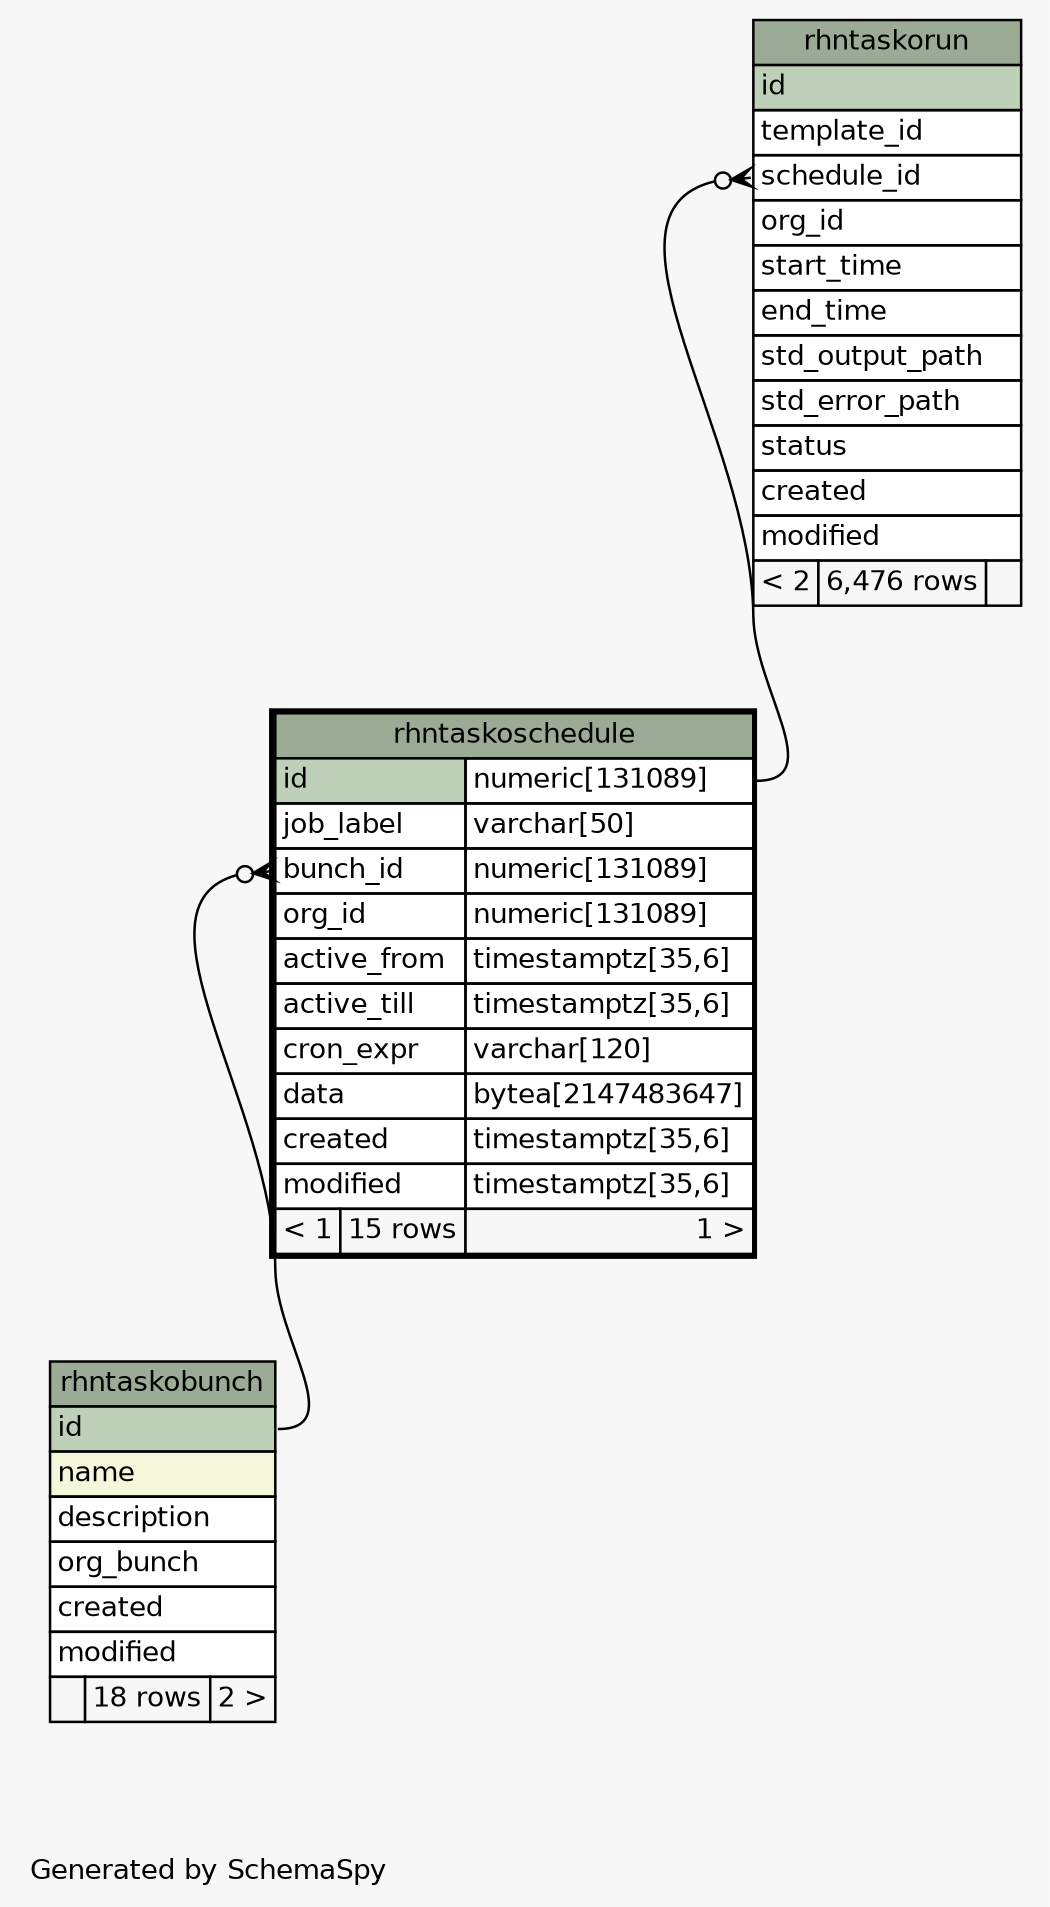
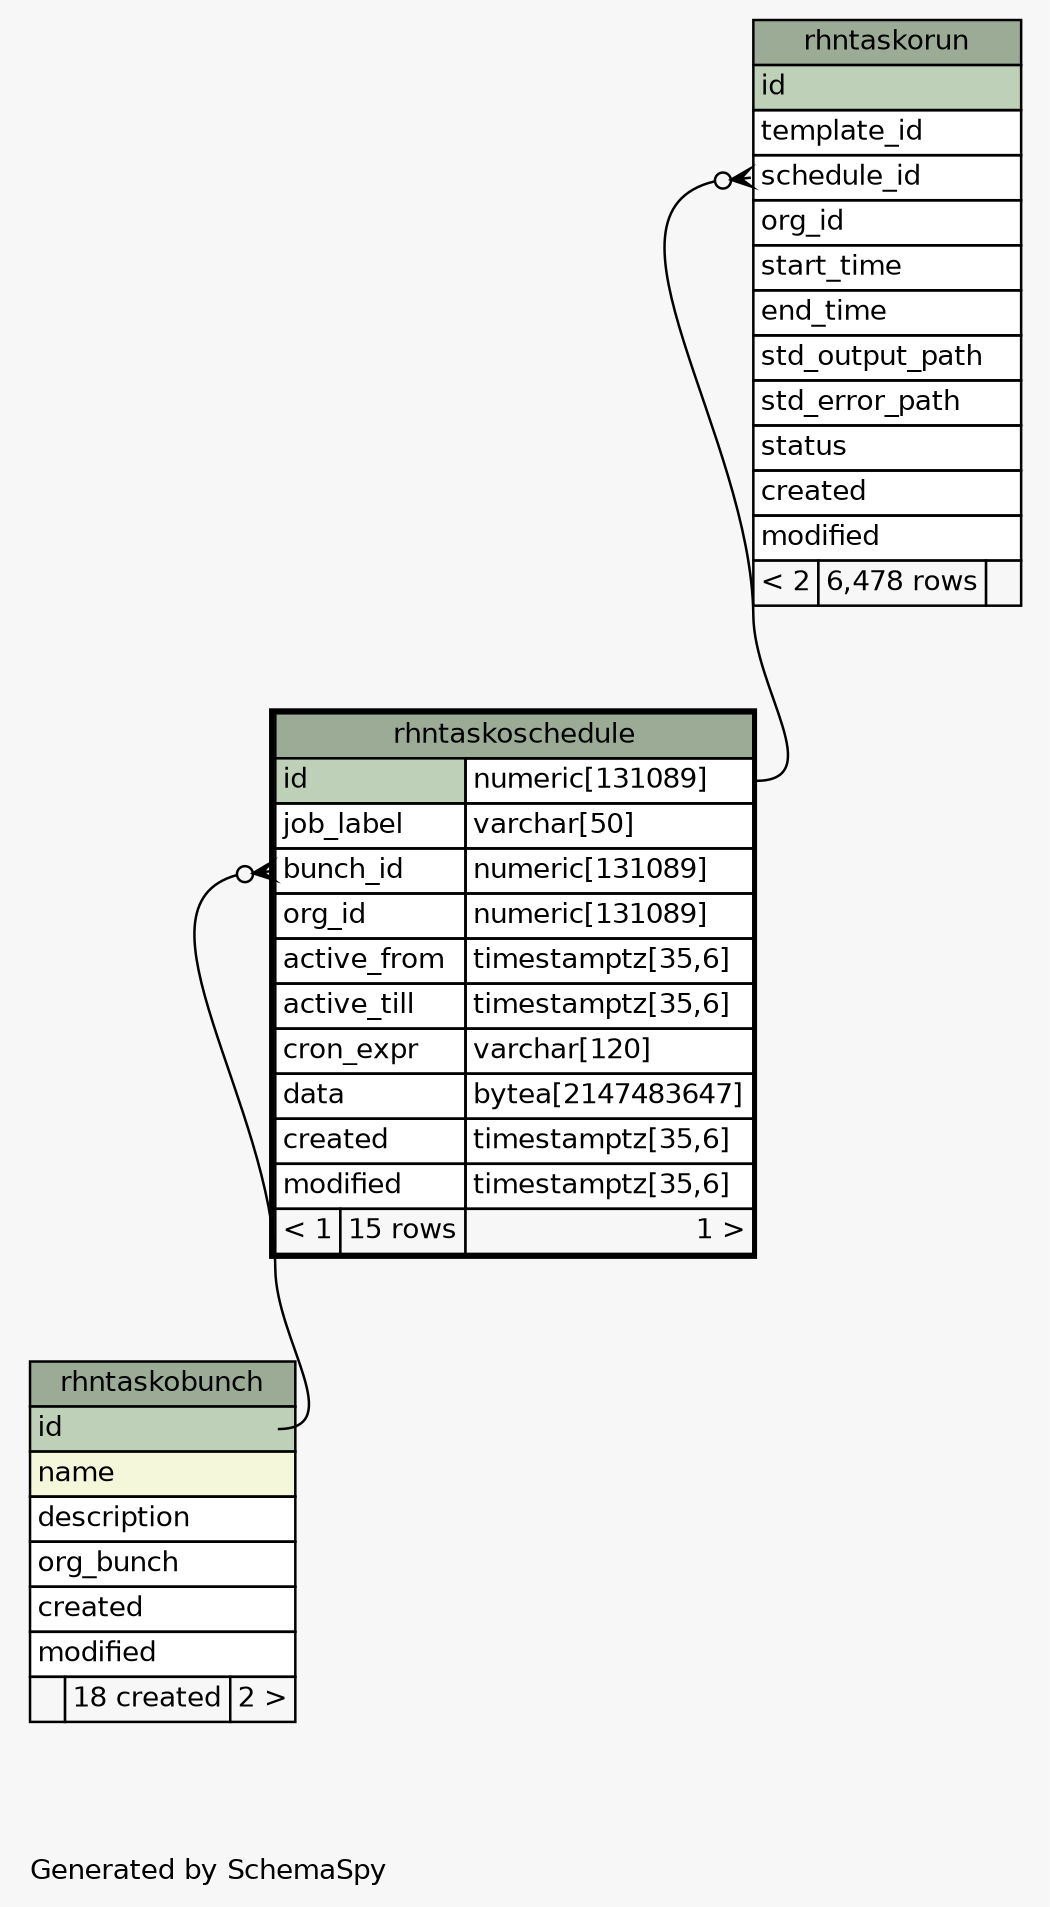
  digraph {
    bgcolor="#f7f7f7"
    fontname=Helvetica
    fontsize=11
    label="\nGenerated by SchemaSpy"
    labeljust=l
    nodesep=0.18
    rankdir=TB
    ranksep=0.46
    node [fontname=Helvetica fontsize=11 shape=plaintext]
    edge [arrowhead=none arrowsize=0.8 arrowtail=crowodot dir=back]
-   n1 [label=<     <TABLE BORDER="0" CELLBORDER="1" CELLSPACING="0" BGCOLOR="#ffffff">       <TR><TD COLSPAN="3" BGCOLOR="#9bab96" ALIGN="CENTER">rhntaskorun</TD></TR>       <TR><TD PORT="id" COLSPAN="3" BGCOLOR="#bed1b8" ALIGN="LEFT">id</TD></TR>       <TR><TD PORT="template_id" COLSPAN="3" ALIGN="LEFT">template_id</TD></TR>       <TR><TD PORT="schedule_id" COLSPAN="3" ALIGN="LEFT">schedule_id</TD></TR>       <TR><TD PORT="org_id" COLSPAN="3" ALIGN="LEFT">org_id</TD></TR>       <TR><TD PORT="start_time" COLSPAN="3" ALIGN="LEFT">start_time</TD></TR>       <TR><TD PORT="end_time" COLSPAN="3" ALIGN="LEFT">end_time</TD></TR>       <TR><TD PORT="std_output_path" COLSPAN="3" ALIGN="LEFT">std_output_path</TD></TR>       <TR><TD PORT="std_error_path" COLSPAN="3" ALIGN="LEFT">std_error_path</TD></TR>       <TR><TD PORT="status" COLSPAN="3" ALIGN="LEFT">status</TD></TR>       <TR><TD PORT="created" COLSPAN="3" ALIGN="LEFT">created</TD></TR>       <TR><TD PORT="modified" COLSPAN="3" ALIGN="LEFT">modified</TD></TR>       <TR><TD ALIGN="LEFT" BGCOLOR="#f7f7f7">&lt; 2</TD><TD ALIGN="RIGHT" BGCOLOR="#f7f7f7">6,476 rows</TD><TD ALIGN="RIGHT" BGCOLOR="#f7f7f7">  </TD></TR>     </TABLE>>]
+   n1 [label=<     <TABLE BORDER="0" CELLBORDER="1" CELLSPACING="0" BGCOLOR="#ffffff">       <TR><TD COLSPAN="3" BGCOLOR="#9bab96" ALIGN="CENTER">rhntaskorun</TD></TR>       <TR><TD PORT="id" COLSPAN="3" BGCOLOR="#bed1b8" ALIGN="LEFT">id</TD></TR>       <TR><TD PORT="template_id" COLSPAN="3" ALIGN="LEFT">template_id</TD></TR>       <TR><TD PORT="schedule_id" COLSPAN="3" ALIGN="LEFT">schedule_id</TD></TR>       <TR><TD PORT="org_id" COLSPAN="3" ALIGN="LEFT">org_id</TD></TR>       <TR><TD PORT="start_time" COLSPAN="3" ALIGN="LEFT">start_time</TD></TR>       <TR><TD PORT="end_time" COLSPAN="3" ALIGN="LEFT">end_time</TD></TR>       <TR><TD PORT="std_output_path" COLSPAN="3" ALIGN="LEFT">std_output_path</TD></TR>       <TR><TD PORT="std_error_path" COLSPAN="3" ALIGN="LEFT">std_error_path</TD></TR>       <TR><TD PORT="status" COLSPAN="3" ALIGN="LEFT">status</TD></TR>       <TR><TD PORT="created" COLSPAN="3" ALIGN="LEFT">created</TD></TR>       <TR><TD PORT="modified" COLSPAN="3" ALIGN="LEFT">modified</TD></TR>       <TR><TD ALIGN="LEFT" BGCOLOR="#f7f7f7">&lt; 2</TD><TD ALIGN="RIGHT" BGCOLOR="#f7f7f7">6,478 rows</TD><TD ALIGN="RIGHT" BGCOLOR="#f7f7f7">  </TD></TR>     </TABLE>>]
    n2 [label=<     <TABLE BORDER="2" CELLBORDER="1" CELLSPACING="0" BGCOLOR="#ffffff">       <TR><TD COLSPAN="3" BGCOLOR="#9bab96" ALIGN="CENTER">rhntaskoschedule</TD></TR>       <TR><TD PORT="id" COLSPAN="2" BGCOLOR="#bed1b8" ALIGN="LEFT">id</TD><TD PORT="id.type" ALIGN="LEFT">numeric[131089]</TD></TR>       <TR><TD PORT="job_label" COLSPAN="2" ALIGN="LEFT">job_label</TD><TD PORT="job_label.type" ALIGN="LEFT">varchar[50]</TD></TR>       <TR><TD PORT="bunch_id" COLSPAN="2" ALIGN="LEFT">bunch_id</TD><TD PORT="bunch_id.type" ALIGN="LEFT">numeric[131089]</TD></TR>       <TR><TD PORT="org_id" COLSPAN="2" ALIGN="LEFT">org_id</TD><TD PORT="org_id.type" ALIGN="LEFT">numeric[131089]</TD></TR>       <TR><TD PORT="active_from" COLSPAN="2" ALIGN="LEFT">active_from</TD><TD PORT="active_from.type" ALIGN="LEFT">timestamptz[35,6]</TD></TR>       <TR><TD PORT="active_till" COLSPAN="2" ALIGN="LEFT">active_till</TD><TD PORT="active_till.type" ALIGN="LEFT">timestamptz[35,6]</TD></TR>       <TR><TD PORT="cron_expr" COLSPAN="2" ALIGN="LEFT">cron_expr</TD><TD PORT="cron_expr.type" ALIGN="LEFT">varchar[120]</TD></TR>       <TR><TD PORT="data" COLSPAN="2" ALIGN="LEFT">data</TD><TD PORT="data.type" ALIGN="LEFT">bytea[2147483647]</TD></TR>       <TR><TD PORT="created" COLSPAN="2" ALIGN="LEFT">created</TD><TD PORT="created.type" ALIGN="LEFT">timestamptz[35,6]</TD></TR>       <TR><TD PORT="modified" COLSPAN="2" ALIGN="LEFT">modified</TD><TD PORT="modified.type" ALIGN="LEFT">timestamptz[35,6]</TD></TR>       <TR><TD ALIGN="LEFT" BGCOLOR="#f7f7f7">&lt; 1</TD><TD ALIGN="RIGHT" BGCOLOR="#f7f7f7">15 rows</TD><TD ALIGN="RIGHT" BGCOLOR="#f7f7f7">1 &gt;</TD></TR>     </TABLE>>]
-   n3 [label=<     <TABLE BORDER="0" CELLBORDER="1" CELLSPACING="0" BGCOLOR="#ffffff">       <TR><TD COLSPAN="3" BGCOLOR="#9bab96" ALIGN="CENTER">rhntaskobunch</TD></TR>       <TR><TD PORT="id" COLSPAN="3" BGCOLOR="#bed1b8" ALIGN="LEFT">id</TD></TR>       <TR><TD PORT="name" COLSPAN="3" BGCOLOR="#f4f7da" ALIGN="LEFT">name</TD></TR>       <TR><TD PORT="description" COLSPAN="3" ALIGN="LEFT">description</TD></TR>       <TR><TD PORT="org_bunch" COLSPAN="3" ALIGN="LEFT">org_bunch</TD></TR>       <TR><TD PORT="created" COLSPAN="3" ALIGN="LEFT">created</TD></TR>       <TR><TD PORT="modified" COLSPAN="3" ALIGN="LEFT">modified</TD></TR>       <TR><TD ALIGN="LEFT" BGCOLOR="#f7f7f7">  </TD><TD ALIGN="RIGHT" BGCOLOR="#f7f7f7">18 rows</TD><TD ALIGN="RIGHT" BGCOLOR="#f7f7f7">2 &gt;</TD></TR>     </TABLE>>]
+   n3 [label=<     <TABLE BORDER="0" CELLBORDER="1" CELLSPACING="0" BGCOLOR="#ffffff">       <TR><TD COLSPAN="3" BGCOLOR="#9bab96" ALIGN="CENTER">rhntaskobunch</TD></TR>       <TR><TD PORT="id" COLSPAN="3" BGCOLOR="#bed1b8" ALIGN="LEFT">id</TD></TR>       <TR><TD PORT="name" COLSPAN="3" BGCOLOR="#f4f7da" ALIGN="LEFT">name</TD></TR>       <TR><TD PORT="description" COLSPAN="3" ALIGN="LEFT">description</TD></TR>       <TR><TD PORT="org_bunch" COLSPAN="3" ALIGN="LEFT">org_bunch</TD></TR>       <TR><TD PORT="created" COLSPAN="3" ALIGN="LEFT">created</TD></TR>       <TR><TD PORT="modified" COLSPAN="3" ALIGN="LEFT">modified</TD></TR>       <TR><TD ALIGN="LEFT" BGCOLOR="#f7f7f7">  </TD><TD ALIGN="RIGHT" BGCOLOR="#f7f7f7">18 created</TD><TD ALIGN="RIGHT" BGCOLOR="#f7f7f7">2 &gt;</TD></TR>     </TABLE>>]
    n1 -> n2 [headport="id.type:e" tailport="schedule_id:w"]
    n2 -> n3 [headport="id:e" tailport="bunch_id:w"]
  }
